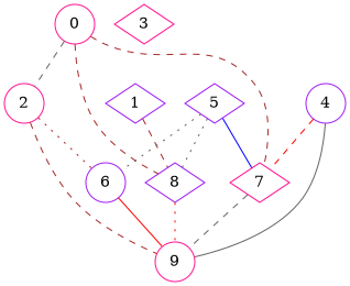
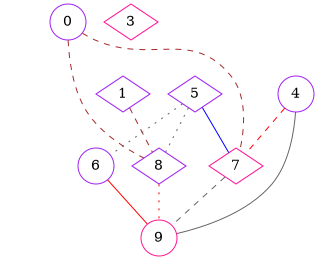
  graph {
    node [color=deeppink shape=circle]
    edge [color=gray40 style=dashed]
-   0
-   2
+   0 [color=purple]
    8 [color=purple shape=diamond]
    7 [shape=diamond]
    6 [color=purple]
    9
    1 [color=purple shape=diamond]
    4 [color=purple]
    5 [color=purple shape=diamond]
    3 [shape=diamond]
-   0 -- 2
    0 -- 8 [color=brown]
    0 -- 7 [color=brown]
-   2 -- 6 [color=brown style=dotted]
-   2 -- 9 [color=brown]
    8 -- 9 [color=red style=dotted]
    7 -- 9
    6 -- 9 [color=red style=solid]
    1 -- 8 [color=brown]
    4 -- 7 [color=red]
    4 -- 9 [style=solid]
    5 -- 8 [style=dotted]
    5 -- 7 [color=blue style=solid]
    5 -- 6 [style=dotted]
  }
